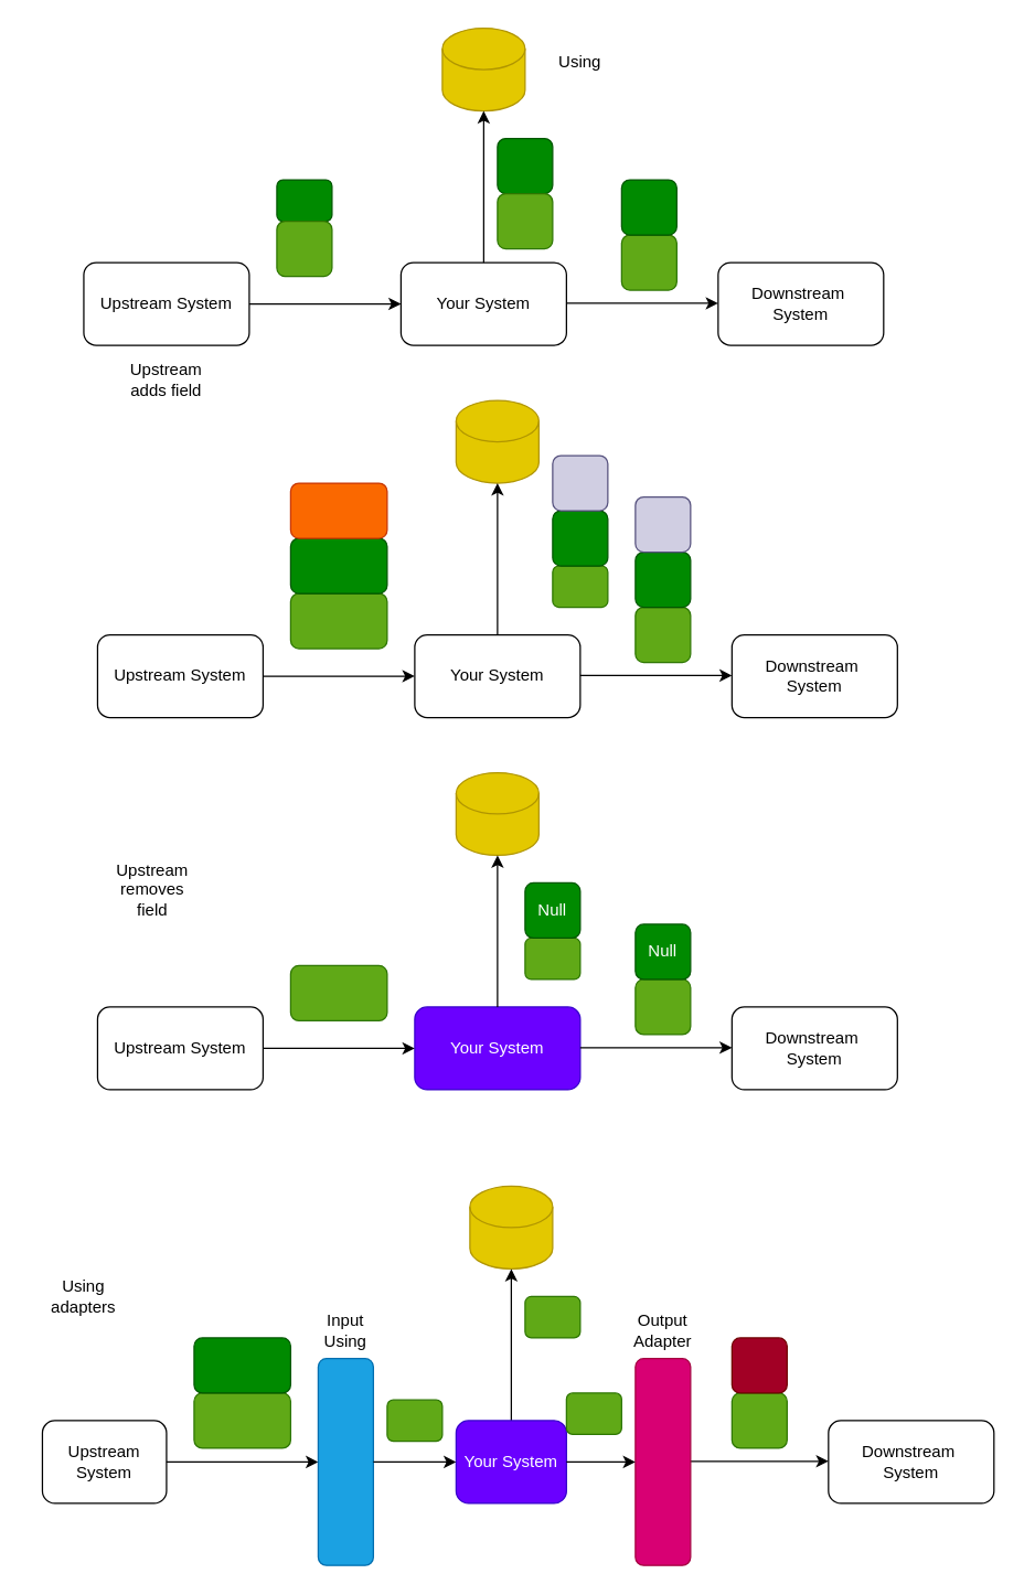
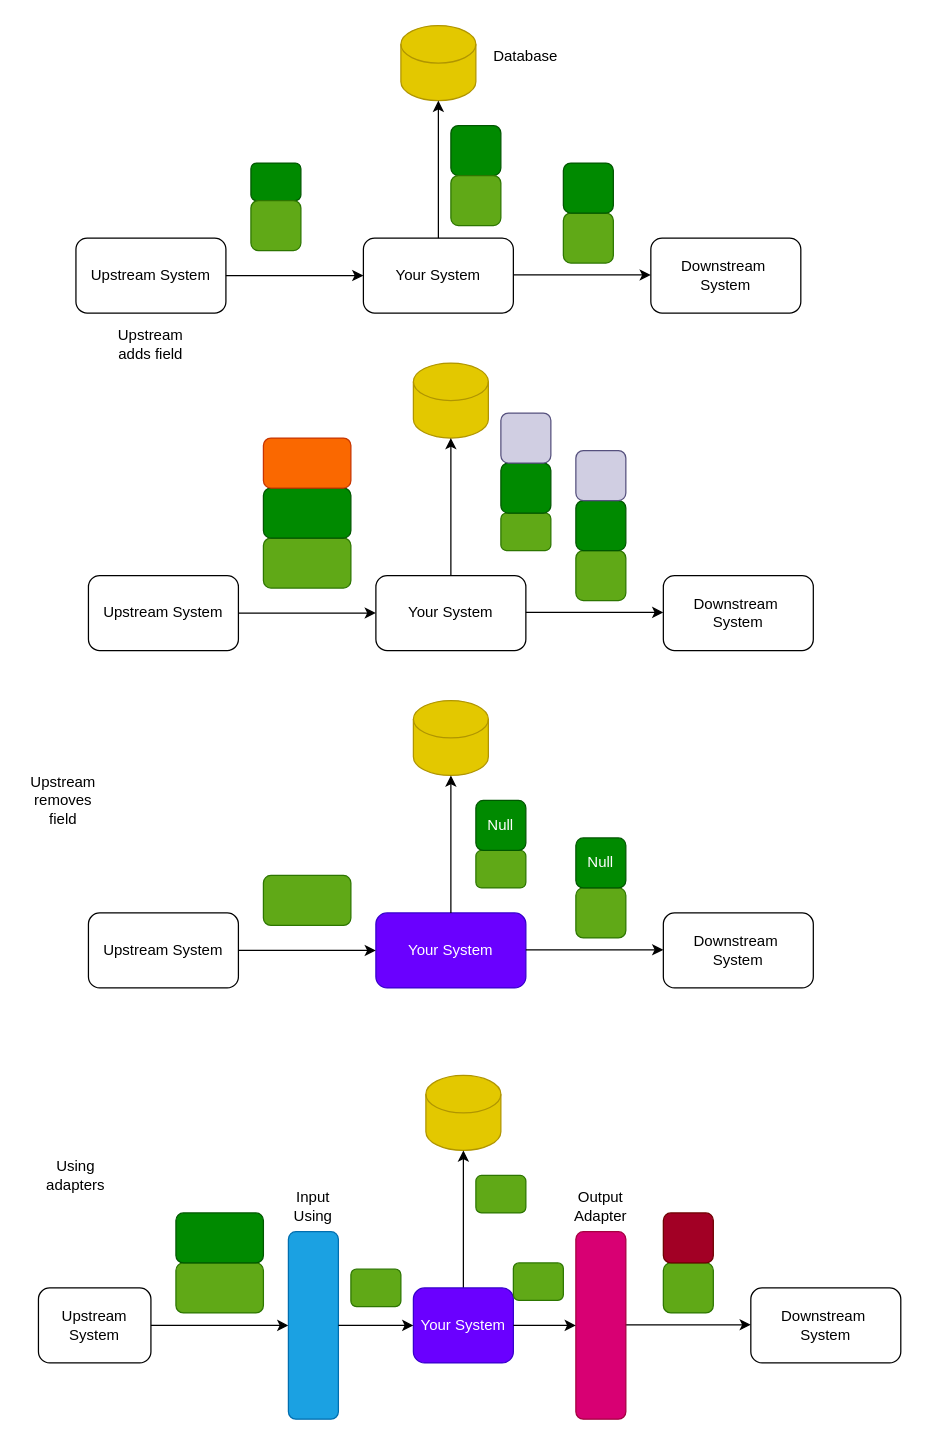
  <mxCell id="0" />
  <mxCell id="1" parent="0" />
  <mxCell id="2" value="Upstream System" style="rounded=1;whiteSpace=wrap;html=1;" vertex="1" parent="1"><mxGeometry x="60" y="190" width="120" height="60" as="geometry" /></mxCell>
  <mxCell id="3" value="Downstream&amp;nbsp;&lt;br&gt;System" style="rounded=1;whiteSpace=wrap;html=1;" vertex="1" parent="1"><mxGeometry x="520" y="190" width="120" height="60" as="geometry" /></mxCell>
  <mxCell id="4" value="Your System" style="rounded=1;whiteSpace=wrap;html=1;" vertex="1" parent="1"><mxGeometry x="290" y="190" width="120" height="60" as="geometry" /></mxCell>
  <mxCell id="5" value="" style="endArrow=classic;html=1;exitX=1;exitY=0.5;exitDx=0;exitDy=0;entryX=0;entryY=0.5;entryDx=0;entryDy=0;" edge="1" parent="1" source="2" target="4"><mxGeometry width="50" height="50" relative="1" as="geometry"><mxPoint x="370" y="260" as="sourcePoint" /><mxPoint x="420" y="210" as="targetPoint" /></mxGeometry></mxCell>
  <mxCell id="6" value="" style="endArrow=classic;html=1;exitX=1;exitY=0.5;exitDx=0;exitDy=0;entryX=0;entryY=0.5;entryDx=0;entryDy=0;" edge="1" parent="1"><mxGeometry width="50" height="50" relative="1" as="geometry"><mxPoint x="410" y="219.5" as="sourcePoint" /><mxPoint x="520" y="219.5" as="targetPoint" /></mxGeometry></mxCell>
  <mxCell id="7" value="" style="shape=cylinder3;whiteSpace=wrap;html=1;boundedLbl=1;backgroundOutline=1;size=15;fillColor=#e3c800;fontColor=#000000;strokeColor=#B09500;" vertex="1" parent="1"><mxGeometry x="320" y="20" width="60" height="60" as="geometry" /></mxCell>
  <mxCell id="8" value="" style="rounded=1;whiteSpace=wrap;html=1;fillColor=#008a00;fontColor=#ffffff;strokeColor=#005700;" vertex="1" parent="1"><mxGeometry x="200" y="130" width="40" height="30" as="geometry" /></mxCell>
  <mxCell id="9" value="" style="rounded=1;whiteSpace=wrap;html=1;fillColor=#60a917;fontColor=#ffffff;strokeColor=#2D7600;" vertex="1" parent="1"><mxGeometry x="200" y="160" width="40" height="40" as="geometry" /></mxCell>
  <mxCell id="10" value="" style="endArrow=classic;html=1;exitX=0.5;exitY=0;exitDx=0;exitDy=0;entryX=0.5;entryY=1;entryDx=0;entryDy=0;entryPerimeter=0;" edge="1" parent="1" source="4" target="7"><mxGeometry width="50" height="50" relative="1" as="geometry"><mxPoint x="370" y="110" as="sourcePoint" /><mxPoint x="420" y="60" as="targetPoint" /></mxGeometry></mxCell>
  <mxCell id="11" value="" style="rounded=1;whiteSpace=wrap;html=1;fillColor=#008a00;fontColor=#ffffff;strokeColor=#005700;" vertex="1" parent="1"><mxGeometry x="360" y="100" width="40" height="40" as="geometry" /></mxCell>
  <mxCell id="12" value="" style="rounded=1;whiteSpace=wrap;html=1;fillColor=#60a917;fontColor=#ffffff;strokeColor=#2D7600;" vertex="1" parent="1"><mxGeometry x="360" y="140" width="40" height="40" as="geometry" /></mxCell>
  <mxCell id="13" value="" style="rounded=1;whiteSpace=wrap;html=1;fillColor=#60a917;fontColor=#ffffff;strokeColor=#2D7600;" vertex="1" parent="1"><mxGeometry x="450" y="170" width="40" height="40" as="geometry" /></mxCell>
  <mxCell id="14" value="Upstream System" style="rounded=1;whiteSpace=wrap;html=1;" vertex="1" parent="1"><mxGeometry x="70" y="460" width="120" height="60" as="geometry" /></mxCell>
  <mxCell id="15" value="Downstream&amp;nbsp;&lt;br&gt;System" style="rounded=1;whiteSpace=wrap;html=1;" vertex="1" parent="1"><mxGeometry x="530" y="460" width="120" height="60" as="geometry" /></mxCell>
  <mxCell id="16" value="Your System" style="rounded=1;whiteSpace=wrap;html=1;" vertex="1" parent="1"><mxGeometry x="300" y="460" width="120" height="60" as="geometry" /></mxCell>
  <mxCell id="17" value="" style="endArrow=classic;html=1;exitX=1;exitY=0.5;exitDx=0;exitDy=0;entryX=0;entryY=0.5;entryDx=0;entryDy=0;" edge="1" parent="1" source="14" target="16"><mxGeometry width="50" height="50" relative="1" as="geometry"><mxPoint x="380" y="530" as="sourcePoint" /><mxPoint x="430" y="480" as="targetPoint" /></mxGeometry></mxCell>
  <mxCell id="18" value="" style="endArrow=classic;html=1;exitX=1;exitY=0.5;exitDx=0;exitDy=0;entryX=0;entryY=0.5;entryDx=0;entryDy=0;" edge="1" parent="1"><mxGeometry width="50" height="50" relative="1" as="geometry"><mxPoint x="420" y="489.5" as="sourcePoint" /><mxPoint x="530" y="489.5" as="targetPoint" /></mxGeometry></mxCell>
  <mxCell id="19" value="" style="shape=cylinder3;whiteSpace=wrap;html=1;boundedLbl=1;backgroundOutline=1;size=15;fillColor=#e3c800;fontColor=#000000;strokeColor=#B09500;" vertex="1" parent="1"><mxGeometry x="330" y="290" width="60" height="60" as="geometry" /></mxCell>
  <mxCell id="20" value="" style="rounded=1;whiteSpace=wrap;html=1;fillColor=#60a917;fontColor=#ffffff;strokeColor=#2D7600;" vertex="1" parent="1"><mxGeometry x="210" y="430" width="70" height="40" as="geometry" /></mxCell>
  <mxCell id="21" value="" style="endArrow=classic;html=1;exitX=0.5;exitY=0;exitDx=0;exitDy=0;entryX=0.5;entryY=1;entryDx=0;entryDy=0;entryPerimeter=0;" edge="1" parent="1" source="16" target="19"><mxGeometry width="50" height="50" relative="1" as="geometry"><mxPoint x="380" y="380" as="sourcePoint" /><mxPoint x="430" y="330" as="targetPoint" /></mxGeometry></mxCell>
  <mxCell id="22" value="" style="rounded=1;whiteSpace=wrap;html=1;fillColor=#60a917;fontColor=#ffffff;strokeColor=#2D7600;" vertex="1" parent="1"><mxGeometry x="400" y="410" width="40" height="30" as="geometry" /></mxCell>
  <mxCell id="23" value="" style="rounded=1;whiteSpace=wrap;html=1;fillColor=#60a917;fontColor=#ffffff;strokeColor=#2D7600;" vertex="1" parent="1"><mxGeometry x="460" y="440" width="40" height="40" as="geometry" /></mxCell>
  <mxCell id="24" value="" style="rounded=1;whiteSpace=wrap;html=1;fillColor=#008a00;fontColor=#ffffff;strokeColor=#005700;" vertex="1" parent="1"><mxGeometry x="210" y="390" width="70" height="40" as="geometry" /></mxCell>
  <mxCell id="25" value="" style="rounded=1;whiteSpace=wrap;html=1;fillColor=#fa6800;fontColor=#000000;strokeColor=#C73500;" vertex="1" parent="1"><mxGeometry x="210" y="350" width="70" height="40" as="geometry" /></mxCell>
  <mxCell id="26" value="" style="rounded=1;whiteSpace=wrap;html=1;fillColor=#008a00;fontColor=#ffffff;strokeColor=#005700;" vertex="1" parent="1"><mxGeometry x="400" y="370" width="40" height="40" as="geometry" /></mxCell>
  <mxCell id="27" value="Upstream adds field" style="text;html=1;strokeColor=none;fillColor=none;align=center;verticalAlign=middle;whiteSpace=wrap;rounded=0;" vertex="1" parent="1"><mxGeometry x="90" y="260" width="60" height="30" as="geometry" /></mxCell>
  <mxCell id="28" value="" style="rounded=1;whiteSpace=wrap;html=1;fillColor=#d0cee2;strokeColor=#56517e;" vertex="1" parent="1"><mxGeometry x="400" y="330" width="40" height="40" as="geometry" /></mxCell>
  <mxCell id="29" value="Upstream System" style="rounded=1;whiteSpace=wrap;html=1;" vertex="1" parent="1"><mxGeometry x="70" y="730" width="120" height="60" as="geometry" /></mxCell>
  <mxCell id="30" value="Downstream&amp;nbsp;&lt;br&gt;System" style="rounded=1;whiteSpace=wrap;html=1;" vertex="1" parent="1"><mxGeometry x="530" y="730" width="120" height="60" as="geometry" /></mxCell>
  <mxCell id="31" value="Your System" style="rounded=1;whiteSpace=wrap;html=1;fillColor=#6a00ff;fontColor=#ffffff;strokeColor=#3700CC;" vertex="1" parent="1"><mxGeometry x="300" y="730" width="120" height="60" as="geometry" /></mxCell>
  <mxCell id="32" value="" style="endArrow=classic;html=1;exitX=1;exitY=0.5;exitDx=0;exitDy=0;entryX=0;entryY=0.5;entryDx=0;entryDy=0;" edge="1" parent="1" source="29" target="31"><mxGeometry width="50" height="50" relative="1" as="geometry"><mxPoint x="380" y="800" as="sourcePoint" /><mxPoint x="430" y="750" as="targetPoint" /></mxGeometry></mxCell>
  <mxCell id="33" value="" style="endArrow=classic;html=1;exitX=1;exitY=0.5;exitDx=0;exitDy=0;entryX=0;entryY=0.5;entryDx=0;entryDy=0;" edge="1" parent="1"><mxGeometry width="50" height="50" relative="1" as="geometry"><mxPoint x="420" y="759.5" as="sourcePoint" /><mxPoint x="530" y="759.5" as="targetPoint" /></mxGeometry></mxCell>
  <mxCell id="34" value="" style="shape=cylinder3;whiteSpace=wrap;html=1;boundedLbl=1;backgroundOutline=1;size=15;fillColor=#e3c800;fontColor=#000000;strokeColor=#B09500;" vertex="1" parent="1"><mxGeometry x="330" y="560" width="60" height="60" as="geometry" /></mxCell>
  <mxCell id="35" value="" style="rounded=1;whiteSpace=wrap;html=1;fillColor=#60a917;fontColor=#ffffff;strokeColor=#2D7600;" vertex="1" parent="1"><mxGeometry x="210" y="700" width="70" height="40" as="geometry" /></mxCell>
  <mxCell id="36" value="" style="endArrow=classic;html=1;exitX=0.5;exitY=0;exitDx=0;exitDy=0;entryX=0.5;entryY=1;entryDx=0;entryDy=0;entryPerimeter=0;" edge="1" parent="1" source="31" target="34"><mxGeometry width="50" height="50" relative="1" as="geometry"><mxPoint x="380" y="650" as="sourcePoint" /><mxPoint x="430" y="600" as="targetPoint" /></mxGeometry></mxCell>
  <mxCell id="37" value="" style="rounded=1;whiteSpace=wrap;html=1;fillColor=#60a917;fontColor=#ffffff;strokeColor=#2D7600;" vertex="1" parent="1"><mxGeometry x="380" y="680" width="40" height="30" as="geometry" /></mxCell>
  <mxCell id="38" value="" style="rounded=1;whiteSpace=wrap;html=1;fillColor=#60a917;fontColor=#ffffff;strokeColor=#2D7600;" vertex="1" parent="1"><mxGeometry x="460" y="710" width="40" height="40" as="geometry" /></mxCell>
  <mxCell id="39" value="Null" style="rounded=1;whiteSpace=wrap;html=1;fillColor=#008a00;fontColor=#ffffff;strokeColor=#005700;" vertex="1" parent="1"><mxGeometry x="380" y="640" width="40" height="40" as="geometry" /></mxCell>
- <mxCell id="40" value="Upstream removes field" style="text;html=1;strokeColor=none;fillColor=none;align=center;verticalAlign=middle;whiteSpace=wrap;rounded=0;" vertex="1" parent="1"><mxGeometry x="80" y="630" width="60" height="30" as="geometry" /></mxCell>
+ <mxCell id="40" value="Upstream removes field" style="text;html=1;strokeColor=none;fillColor=none;align=center;verticalAlign=middle;whiteSpace=wrap;rounded=0;" vertex="1" parent="1"><mxGeometry x="20" y="625" width="60" height="30" as="geometry" /></mxCell>
  <mxCell id="41" value="" style="rounded=1;whiteSpace=wrap;html=1;fillColor=#008a00;fontColor=#ffffff;strokeColor=#005700;" vertex="1" parent="1"><mxGeometry x="450" y="130" width="40" height="40" as="geometry" /></mxCell>
  <mxCell id="42" value="" style="rounded=1;whiteSpace=wrap;html=1;fillColor=#008a00;fontColor=#ffffff;strokeColor=#005700;" vertex="1" parent="1"><mxGeometry x="460" y="400" width="40" height="40" as="geometry" /></mxCell>
  <mxCell id="43" value="" style="rounded=1;whiteSpace=wrap;html=1;fillColor=#d0cee2;strokeColor=#56517e;" vertex="1" parent="1"><mxGeometry x="460" y="360" width="40" height="40" as="geometry" /></mxCell>
  <mxCell id="44" value="Null" style="rounded=1;whiteSpace=wrap;html=1;fillColor=#008a00;fontColor=#ffffff;strokeColor=#005700;" vertex="1" parent="1"><mxGeometry x="460" y="670" width="40" height="40" as="geometry" /></mxCell>
  <mxCell id="45" value="Upstream System" style="rounded=1;whiteSpace=wrap;html=1;" vertex="1" parent="1"><mxGeometry x="30" y="1030" width="90" height="60" as="geometry" /></mxCell>
  <mxCell id="46" value="Downstream&amp;nbsp;&lt;br&gt;System" style="rounded=1;whiteSpace=wrap;html=1;" vertex="1" parent="1"><mxGeometry x="600" y="1030" width="120" height="60" as="geometry" /></mxCell>
  <mxCell id="47" value="" style="endArrow=classic;html=1;exitX=1;exitY=0.5;exitDx=0;exitDy=0;" edge="1" parent="1" source="45"><mxGeometry width="50" height="50" relative="1" as="geometry"><mxPoint x="340" y="1100" as="sourcePoint" /><mxPoint x="230" y="1060" as="targetPoint" /></mxGeometry></mxCell>
  <mxCell id="48" value="" style="endArrow=classic;html=1;exitX=1;exitY=0.5;exitDx=0;exitDy=0;entryX=0;entryY=0.5;entryDx=0;entryDy=0;" edge="1" parent="1"><mxGeometry width="50" height="50" relative="1" as="geometry"><mxPoint x="490" y="1059.5" as="sourcePoint" /><mxPoint x="600" y="1059.5" as="targetPoint" /></mxGeometry></mxCell>
  <mxCell id="49" value="" style="shape=cylinder3;whiteSpace=wrap;html=1;boundedLbl=1;backgroundOutline=1;size=15;fillColor=#e3c800;fontColor=#000000;strokeColor=#B09500;" vertex="1" parent="1"><mxGeometry x="340" y="860" width="60" height="60" as="geometry" /></mxCell>
  <mxCell id="50" value="" style="rounded=1;whiteSpace=wrap;html=1;fillColor=#60a917;fontColor=#ffffff;strokeColor=#2D7600;" vertex="1" parent="1"><mxGeometry x="140" y="1010" width="70" height="40" as="geometry" /></mxCell>
  <mxCell id="51" value="" style="endArrow=classic;html=1;exitX=0.5;exitY=0;exitDx=0;exitDy=0;entryX=0.5;entryY=1;entryDx=0;entryDy=0;entryPerimeter=0;" edge="1" parent="1" target="49"><mxGeometry width="50" height="50" relative="1" as="geometry"><mxPoint x="370" y="1030" as="sourcePoint" /><mxPoint x="440" y="900" as="targetPoint" /></mxGeometry></mxCell>
  <mxCell id="52" value="" style="rounded=1;whiteSpace=wrap;html=1;fillColor=#60a917;fontColor=#ffffff;strokeColor=#2D7600;" vertex="1" parent="1"><mxGeometry x="380" y="940" width="40" height="30" as="geometry" /></mxCell>
  <mxCell id="53" value="" style="rounded=1;whiteSpace=wrap;html=1;fillColor=#60a917;fontColor=#ffffff;strokeColor=#2D7600;" vertex="1" parent="1"><mxGeometry x="530" y="1010" width="40" height="40" as="geometry" /></mxCell>
  <mxCell id="54" value="Using adapters" style="text;html=1;strokeColor=none;fillColor=none;align=center;verticalAlign=middle;whiteSpace=wrap;rounded=0;" vertex="1" parent="1"><mxGeometry x="30" y="925" width="60" height="30" as="geometry" /></mxCell>
  <mxCell id="55" value="" style="rounded=1;whiteSpace=wrap;html=1;fillColor=#a20025;fontColor=#ffffff;strokeColor=#6F0000;" vertex="1" parent="1"><mxGeometry x="530" y="970" width="40" height="40" as="geometry" /></mxCell>
  <mxCell id="56" value="" style="rounded=1;whiteSpace=wrap;html=1;fillColor=#1ba1e2;strokeColor=#006EAF;fontColor=#ffffff;" vertex="1" parent="1"><mxGeometry x="230" y="985" width="40" height="150" as="geometry" /></mxCell>
  <mxCell id="57" value="" style="rounded=1;whiteSpace=wrap;html=1;fillColor=#d80073;fontColor=#ffffff;strokeColor=#A50040;" vertex="1" parent="1"><mxGeometry x="460" y="985" width="40" height="150" as="geometry" /></mxCell>
  <mxCell id="58" value="Your System" style="rounded=1;whiteSpace=wrap;html=1;fillColor=#6a00ff;fontColor=#ffffff;strokeColor=#3700CC;" vertex="1" parent="1"><mxGeometry x="330" y="1030" width="80" height="60" as="geometry" /></mxCell>
  <mxCell id="59" value="" style="endArrow=classic;html=1;exitX=1;exitY=0.5;exitDx=0;exitDy=0;entryX=0;entryY=0.5;entryDx=0;entryDy=0;" edge="1" parent="1" source="56" target="58"><mxGeometry width="50" height="50" relative="1" as="geometry"><mxPoint x="280" y="1059.5" as="sourcePoint" /><mxPoint x="310" y="1060" as="targetPoint" /></mxGeometry></mxCell>
  <mxCell id="60" value="" style="endArrow=classic;html=1;exitX=1;exitY=0.5;exitDx=0;exitDy=0;entryX=0;entryY=0.5;entryDx=0;entryDy=0;" edge="1" parent="1" source="58" target="57"><mxGeometry width="50" height="50" relative="1" as="geometry"><mxPoint x="290" y="1069.5" as="sourcePoint" /><mxPoint x="320" y="1070" as="targetPoint" /></mxGeometry></mxCell>
  <mxCell id="61" value="" style="rounded=1;whiteSpace=wrap;html=1;fillColor=#008a00;fontColor=#ffffff;strokeColor=#005700;" vertex="1" parent="1"><mxGeometry x="140" y="970" width="70" height="40" as="geometry" /></mxCell>
  <mxCell id="62" value="" style="rounded=1;whiteSpace=wrap;html=1;fillColor=#60a917;fontColor=#ffffff;strokeColor=#2D7600;" vertex="1" parent="1"><mxGeometry x="280" y="1015" width="40" height="30" as="geometry" /></mxCell>
  <mxCell id="63" value="" style="rounded=1;whiteSpace=wrap;html=1;fillColor=#60a917;fontColor=#ffffff;strokeColor=#2D7600;" vertex="1" parent="1"><mxGeometry x="410" y="1010" width="40" height="30" as="geometry" /></mxCell>
  <mxCell id="64" value="Input Using" style="text;html=1;strokeColor=none;fillColor=none;align=center;verticalAlign=middle;whiteSpace=wrap;rounded=0;" vertex="1" parent="1"><mxGeometry x="220" y="950" width="60" height="30" as="geometry" /></mxCell>
  <mxCell id="65" value="Output Adapter" style="text;html=1;strokeColor=none;fillColor=none;align=center;verticalAlign=middle;whiteSpace=wrap;rounded=0;" vertex="1" parent="1"><mxGeometry x="450" y="950" width="60" height="30" as="geometry" /></mxCell>
- <mxCell id="66" value="Using" style="text;html=1;strokeColor=none;fillColor=none;align=center;verticalAlign=middle;whiteSpace=wrap;rounded=0;" vertex="1" parent="1"><mxGeometry x="390" y="30" width="60" height="30" as="geometry" /></mxCell>
+ <mxCell id="66" value="Database" style="text;html=1;strokeColor=none;fillColor=none;align=center;verticalAlign=middle;whiteSpace=wrap;rounded=0;" vertex="1" parent="1"><mxGeometry x="390" y="30" width="60" height="30" as="geometry" /></mxCell>
